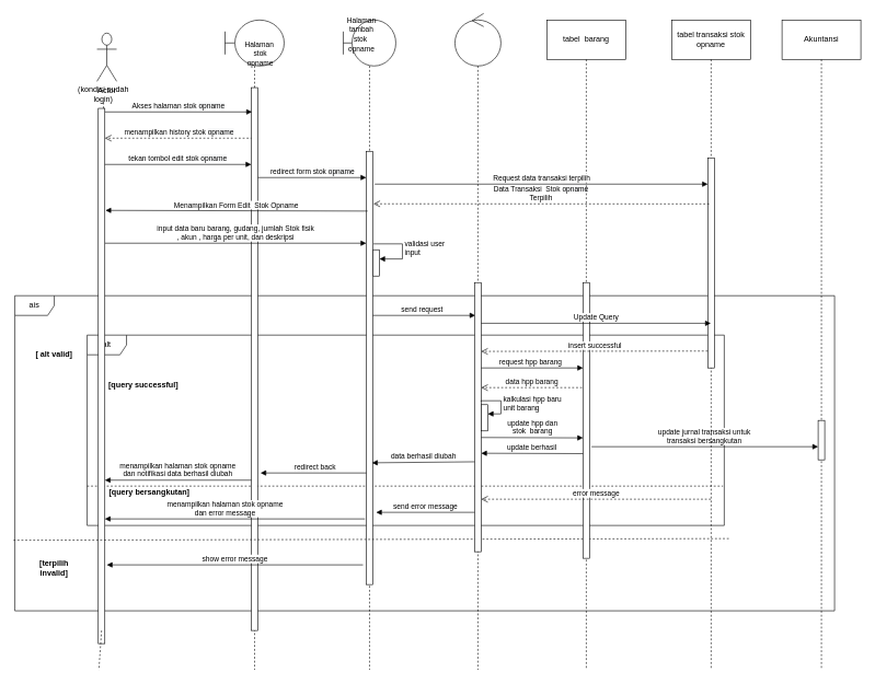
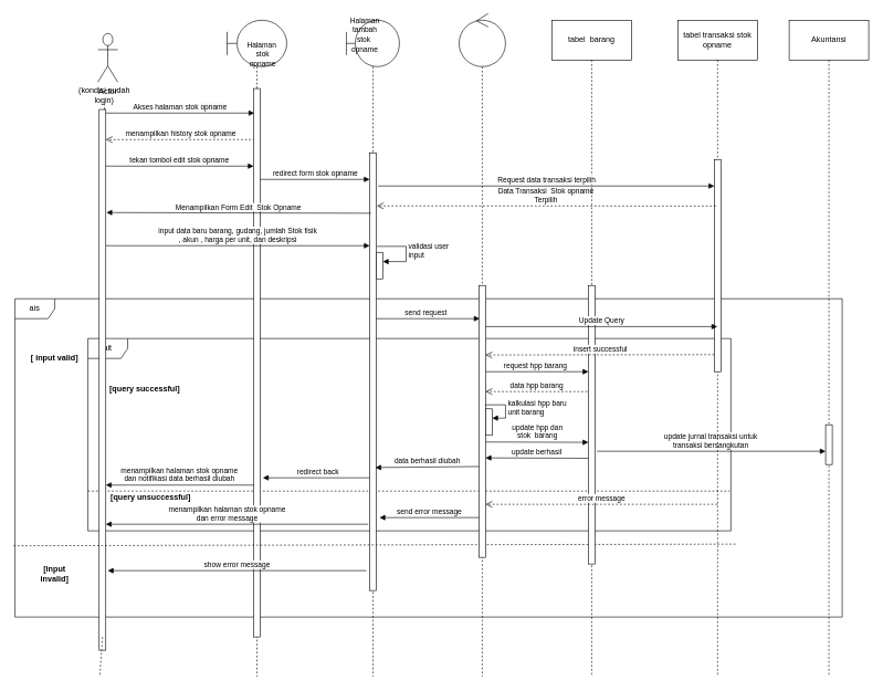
  <mxCell id="0" />
  <mxCell id="1" parent="0" />
  <mxCell id="2" value="ais" style="shape=umlFrame;whiteSpace=wrap;html=1;" parent="1" vertex="1"><mxGeometry x="22.08" y="450" width="1247.92" height="480" as="geometry" /></mxCell>
  <mxCell id="3" value="" style="group" parent="1" vertex="1" connectable="0"><mxGeometry x="132.08" y="510" width="970" height="289.999" as="geometry" /></mxCell>
  <mxCell id="4" value="alt" style="shape=umlFrame;whiteSpace=wrap;html=1;" parent="3" vertex="1"><mxGeometry width="970" height="289.999" as="geometry" /></mxCell>
  <mxCell id="5" value="" style="endArrow=none;dashed=1;html=1;exitX=0;exitY=0.749;exitDx=0;exitDy=0;exitPerimeter=0;entryX=0.998;entryY=0.749;entryDx=0;entryDy=0;entryPerimeter=0;" parent="3" edge="1"><mxGeometry width="50" height="50" relative="1" as="geometry"><mxPoint y="229.999" as="sourcePoint" /><mxPoint x="968.06" y="229.999" as="targetPoint" /></mxGeometry></mxCell>
  <mxCell id="6" value="&lt;b&gt;[query successful]&lt;/b&gt;" style="text;html=1;strokeColor=none;fillColor=none;align=center;verticalAlign=middle;whiteSpace=wrap;rounded=0;" parent="3" vertex="1"><mxGeometry x="29.998" y="49.997" width="112.464" height="51.428" as="geometry" /></mxCell>
- <mxCell id="7" value="&lt;b&gt;[query bersangkutan]&lt;/b&gt;" style="text;html=1;strokeColor=none;fillColor=none;align=center;verticalAlign=middle;whiteSpace=wrap;rounded=0;" parent="3" vertex="1"><mxGeometry x="20" y="220" width="150" height="40" as="geometry" /></mxCell>
+ <mxCell id="7" value="&lt;b&gt;[query unsuccessful]&lt;/b&gt;" style="text;html=1;strokeColor=none;fillColor=none;align=center;verticalAlign=middle;whiteSpace=wrap;rounded=0;" parent="3" vertex="1"><mxGeometry x="20" y="220" width="150" height="40" as="geometry" /></mxCell>
  <mxCell id="8" value="update jurnal transaksi untuk&amp;nbsp;&lt;br&gt;transaksi bersangkutan&amp;nbsp;" style="html=1;verticalAlign=bottom;endArrow=block;" parent="3" target="54" edge="1"><mxGeometry width="80" relative="1" as="geometry"><mxPoint x="767.92" y="170" as="sourcePoint" /><mxPoint x="847.92" y="170" as="targetPoint" /></mxGeometry></mxCell>
  <mxCell id="9" value="redirect back" style="html=1;verticalAlign=bottom;endArrow=block;entryX=1.4;entryY=0.527;entryDx=0;entryDy=0;entryPerimeter=0;" parent="1" edge="1"><mxGeometry width="80" relative="1" as="geometry"><mxPoint x="561.58" y="719.999" as="sourcePoint" /><mxPoint x="396.08" y="719.999" as="targetPoint" /></mxGeometry></mxCell>
  <mxCell id="10" value="menampilkan history stok&amp;nbsp;&lt;span style=&quot;white-space: normal ; background-color: rgb(248 , 249 , 250)&quot;&gt;opname&lt;/span&gt;" style="html=1;verticalAlign=bottom;endArrow=open;dashed=1;endSize=8;exitX=0.186;exitY=0.27;exitDx=0;exitDy=0;exitPerimeter=0;" parent="1" edge="1"><mxGeometry relative="1" as="geometry"><mxPoint x="383.94" y="210" as="sourcePoint" /><mxPoint x="159.08" y="210" as="targetPoint" /></mxGeometry></mxCell>
  <mxCell id="11" value="" style="shape=umlLifeline;participant=umlBoundary;perimeter=lifelinePerimeter;whiteSpace=wrap;html=1;container=1;collapsible=0;recursiveResize=0;verticalAlign=top;spacingTop=36;labelBackgroundColor=#ffffff;outlineConnect=0;size=70;" parent="1" vertex="1"><mxGeometry x="342.08" y="30" width="90" height="990" as="geometry" /></mxCell>
  <mxCell id="12" value="&lt;font style=&quot;font-size: 11px&quot;&gt;Halaman&amp;nbsp; stok opname&lt;/font&gt;" style="text;html=1;strokeColor=none;fillColor=none;align=center;verticalAlign=middle;whiteSpace=wrap;rounded=0;" parent="11" vertex="1"><mxGeometry x="34" y="41" width="40" height="20" as="geometry" /></mxCell>
  <mxCell id="13" value="" style="html=1;points=[];perimeter=orthogonalPerimeter;" parent="11" vertex="1"><mxGeometry x="40" y="103" width="10" height="827" as="geometry" /></mxCell>
  <mxCell id="14" value="" style="shape=umlLifeline;participant=umlBoundary;perimeter=lifelinePerimeter;whiteSpace=wrap;html=1;container=1;collapsible=0;recursiveResize=0;verticalAlign=top;spacingTop=36;labelBackgroundColor=#ffffff;outlineConnect=0;size=70;" parent="1" vertex="1"><mxGeometry x="522.08" y="30" width="80" height="990" as="geometry" /></mxCell>
  <mxCell id="15" value="validasi user &lt;br&gt;input" style="edgeStyle=orthogonalEdgeStyle;html=1;align=left;spacingLeft=2;endArrow=block;rounded=0;entryX=1;entryY=0.35;entryDx=0;entryDy=0;entryPerimeter=0;" parent="14" target="16" edge="1"><mxGeometry relative="1" as="geometry"><mxPoint x="46" y="341" as="sourcePoint" /><Array as="points"><mxPoint x="90" y="341" /><mxPoint x="90" y="364" /></Array></mxGeometry></mxCell>
  <mxCell id="16" value="" style="html=1;points=[];perimeter=orthogonalPerimeter;" parent="14" vertex="1"><mxGeometry x="45" y="350" width="10" height="40" as="geometry" /></mxCell>
  <mxCell id="17" value="" style="html=1;points=[];perimeter=orthogonalPerimeter;" parent="14" vertex="1"><mxGeometry x="35" y="200" width="10" height="660" as="geometry" /></mxCell>
  <mxCell id="18" value="&lt;font style=&quot;font-size: 11px&quot;&gt;Halaman tambah stok&amp;nbsp;&lt;br&gt;&lt;/font&gt;&lt;span style=&quot;font-size: 11px&quot;&gt;opname&lt;/span&gt;" style="text;html=1;strokeColor=none;fillColor=none;align=center;verticalAlign=middle;whiteSpace=wrap;rounded=0;" parent="14" vertex="1"><mxGeometry x="8" y="12" width="40" height="20" as="geometry" /></mxCell>
  <mxCell id="19" value="tabel transaksi stok opname" style="shape=umlLifeline;perimeter=lifelinePerimeter;whiteSpace=wrap;html=1;container=1;collapsible=0;recursiveResize=0;outlineConnect=0;size=60;" parent="1" vertex="1"><mxGeometry x="1022.08" y="30" width="120" height="990" as="geometry" /></mxCell>
  <mxCell id="20" value="" style="html=1;points=[];perimeter=orthogonalPerimeter;" parent="19" vertex="1"><mxGeometry x="55" y="210" width="10" height="320" as="geometry" /></mxCell>
  <mxCell id="21" value="Akses halaman stok&amp;nbsp;&lt;span style=&quot;white-space: normal ; background-color: rgb(248 , 249 , 250)&quot;&gt;opname&lt;/span&gt;" style="html=1;verticalAlign=bottom;endArrow=block;entryX=0.1;entryY=0.109;entryDx=0;entryDy=0;entryPerimeter=0;" parent="1" edge="1"><mxGeometry width="80" relative="1" as="geometry"><mxPoint x="159.08" y="170.003" as="sourcePoint" /><mxPoint x="383.08" y="170.003" as="targetPoint" /></mxGeometry></mxCell>
  <mxCell id="22" value="Data Transaksi&amp;nbsp; Stok&amp;nbsp;&lt;span style=&quot;white-space: normal ; background-color: rgb(248 , 249 , 250)&quot;&gt;opname&lt;/span&gt;&lt;br&gt;&amp;nbsp;Terpilih&amp;nbsp;" style="html=1;verticalAlign=bottom;endArrow=open;dashed=1;endSize=8;entryX=1.092;entryY=0.137;entryDx=0;entryDy=0;entryPerimeter=0;exitX=0.209;exitY=0.188;exitDx=0;exitDy=0;exitPerimeter=0;" parent="1" edge="1"><mxGeometry relative="1" as="geometry"><mxPoint x="1079.17" y="310.16" as="sourcePoint" /><mxPoint x="568" y="310" as="targetPoint" /></mxGeometry></mxCell>
  <mxCell id="23" value="input data baru barang, gudang, jumlah Stok fisik&lt;br&gt;, akun , harga per unit, dan deskripsi" style="html=1;verticalAlign=bottom;endArrow=block;" parent="1" edge="1"><mxGeometry width="80" relative="1" as="geometry"><mxPoint x="159.08" y="370" as="sourcePoint" /><mxPoint x="557.08" y="370" as="targetPoint" /></mxGeometry></mxCell>
  <mxCell id="24" value="redirect form stok&amp;nbsp;&lt;span style=&quot;white-space: normal ; background-color: rgb(248 , 249 , 250)&quot;&gt;opname&lt;/span&gt;" style="html=1;verticalAlign=bottom;endArrow=block;" parent="1" edge="1"><mxGeometry width="80" relative="1" as="geometry"><mxPoint x="392.08" y="270" as="sourcePoint" /><mxPoint x="557.08" y="270" as="targetPoint" /></mxGeometry></mxCell>
- <mxCell id="25" value="&lt;b&gt;[terpilih invalid]&lt;/b&gt;" style="text;html=1;strokeColor=none;fillColor=none;align=center;verticalAlign=middle;whiteSpace=wrap;rounded=0;" parent="1" vertex="1"><mxGeometry x="42.08" y="840" width="80" height="50" as="geometry" /></mxCell>
- <mxCell id="26" value="&lt;b&gt;[ alt valid]&lt;/b&gt;" style="text;html=1;strokeColor=none;fillColor=none;align=center;verticalAlign=middle;whiteSpace=wrap;rounded=0;" parent="1" vertex="1"><mxGeometry x="42.08" y="510" width="80" height="60" as="geometry" /></mxCell>
+ <mxCell id="25" value="&lt;b&gt;[input invalid]&lt;/b&gt;" style="text;html=1;strokeColor=none;fillColor=none;align=center;verticalAlign=middle;whiteSpace=wrap;rounded=0;" parent="1" vertex="1"><mxGeometry x="42.08" y="840" width="80" height="50" as="geometry" /></mxCell>
+ <mxCell id="26" value="&lt;b&gt;[ input valid]&lt;/b&gt;" style="text;html=1;strokeColor=none;fillColor=none;align=center;verticalAlign=middle;whiteSpace=wrap;rounded=0;" parent="1" vertex="1"><mxGeometry x="42.08" y="510" width="80" height="60" as="geometry" /></mxCell>
  <mxCell id="27" value="" style="group" parent="1" vertex="1" connectable="0"><mxGeometry x="112.08" y="30" width="90" height="950" as="geometry" /></mxCell>
  <mxCell id="28" value="Actor" style="shape=umlActor;verticalLabelPosition=bottom;labelBackgroundColor=#ffffff;verticalAlign=top;html=1;outlineConnect=0;" parent="27" vertex="1"><mxGeometry x="35" y="20" width="30" height="73.421" as="geometry" /></mxCell>
  <mxCell id="29" value="(kondisi sudah login)" style="text;html=1;strokeColor=none;fillColor=none;align=center;verticalAlign=middle;whiteSpace=wrap;rounded=0;" parent="27" vertex="1"><mxGeometry y="100.342" width="90" height="24.474" as="geometry" /></mxCell>
  <mxCell id="30" value="" style="html=1;points=[];perimeter=orthogonalPerimeter;" parent="27" vertex="1"><mxGeometry x="37" y="134.61" width="10" height="815.39" as="geometry" /></mxCell>
  <mxCell id="31" value="" style="endArrow=none;dashed=1;html=1;" parent="27" edge="1"><mxGeometry width="50" height="50" relative="1" as="geometry"><mxPoint x="42" y="930.0" as="sourcePoint" /><mxPoint x="37.92" y="990" as="targetPoint" /></mxGeometry></mxCell>
  <mxCell id="32" value="" style="endArrow=none;dashed=1;html=1;entryX=0.5;entryY=1;entryDx=0;entryDy=0;" parent="27" source="30" target="29" edge="1"><mxGeometry width="50" height="50" relative="1" as="geometry"><mxPoint x="270" y="1015.658" as="sourcePoint" /><mxPoint x="274" y="232.5" as="targetPoint" /></mxGeometry></mxCell>
  <mxCell id="33" value="" style="endArrow=none;dashed=1;html=1;entryX=0.998;entryY=0.806;entryDx=0;entryDy=0;entryPerimeter=0;exitX=-0.002;exitY=0.71;exitDx=0;exitDy=0;exitPerimeter=0;" parent="1" edge="1"><mxGeometry width="50" height="50" relative="1" as="geometry"><mxPoint x="20" y="822.48" as="sourcePoint" /><mxPoint x="1109.9" y="820" as="targetPoint" /></mxGeometry></mxCell>
  <mxCell id="34" value="request hpp barang" style="html=1;verticalAlign=bottom;endArrow=block;" parent="1" edge="1"><mxGeometry width="80" relative="1" as="geometry"><mxPoint x="726.58" y="560" as="sourcePoint" /><mxPoint x="887.08" y="560" as="targetPoint" /></mxGeometry></mxCell>
  <mxCell id="35" value="tabel&amp;nbsp; barang" style="shape=umlLifeline;perimeter=lifelinePerimeter;whiteSpace=wrap;html=1;container=1;collapsible=0;recursiveResize=0;outlineConnect=0;size=60;" parent="1" vertex="1"><mxGeometry x="832.08" y="30" width="120" height="990" as="geometry" /></mxCell>
  <mxCell id="36" value="" style="html=1;points=[];perimeter=orthogonalPerimeter;" parent="35" vertex="1"><mxGeometry x="55" y="400" width="10" height="420" as="geometry" /></mxCell>
  <mxCell id="37" value="send request&amp;nbsp;&amp;nbsp;" style="html=1;verticalAlign=bottom;endArrow=block;entryX=0.443;entryY=0.587;entryDx=0;entryDy=0;entryPerimeter=0;" parent="1" edge="1"><mxGeometry width="80" relative="1" as="geometry"><mxPoint x="567.08" y="480" as="sourcePoint" /><mxPoint x="723.09" y="480" as="targetPoint" /></mxGeometry></mxCell>
  <mxCell id="38" value="data hpp barang" style="html=1;verticalAlign=bottom;endArrow=open;dashed=1;endSize=8;exitX=-0.158;exitY=0.572;exitDx=0;exitDy=0;exitPerimeter=0;" parent="1" edge="1"><mxGeometry relative="1" as="geometry"><mxPoint x="885.5" y="590" as="sourcePoint" /><mxPoint x="732.08" y="590" as="targetPoint" /></mxGeometry></mxCell>
  <mxCell id="39" value="" style="shape=umlLifeline;participant=umlControl;perimeter=lifelinePerimeter;whiteSpace=wrap;html=1;container=1;collapsible=0;recursiveResize=0;verticalAlign=top;spacingTop=36;labelBackgroundColor=#ffffff;outlineConnect=0;size=80;" parent="1" vertex="1"><mxGeometry x="692.08" y="20" width="70" height="1000" as="geometry" /></mxCell>
  <mxCell id="40" value="" style="html=1;points=[];perimeter=orthogonalPerimeter;" parent="39" vertex="1"><mxGeometry x="30" y="410" width="10" height="410" as="geometry" /></mxCell>
  <mxCell id="41" value="" style="html=1;points=[];perimeter=orthogonalPerimeter;" parent="39" vertex="1"><mxGeometry x="40" y="596" width="10" height="40" as="geometry" /></mxCell>
  <mxCell id="42" value="update hpp dan &lt;br&gt;stok&amp;nbsp; barang" style="html=1;verticalAlign=bottom;endArrow=block;entryX=0;entryY=0.752;entryDx=0;entryDy=0;entryPerimeter=0;" parent="1" edge="1"><mxGeometry width="80" relative="1" as="geometry"><mxPoint x="732.08" y="666" as="sourcePoint" /><mxPoint x="887.08" y="666.56" as="targetPoint" /></mxGeometry></mxCell>
  <mxCell id="43" value="Update Query" style="html=1;verticalAlign=bottom;endArrow=block;" parent="1" edge="1"><mxGeometry width="80" relative="1" as="geometry"><mxPoint x="732.08" y="492" as="sourcePoint" /><mxPoint x="1081.58" y="492" as="targetPoint" /></mxGeometry></mxCell>
  <mxCell id="44" value="insert successful" style="html=1;verticalAlign=bottom;endArrow=open;dashed=1;endSize=8;exitX=-0.019;exitY=0.346;exitDx=0;exitDy=0;exitPerimeter=0;" parent="1" edge="1"><mxGeometry relative="1" as="geometry"><mxPoint x="1076.86" y="534.29" as="sourcePoint" /><mxPoint x="732.05" y="534.82" as="targetPoint" /></mxGeometry></mxCell>
  <mxCell id="45" value="kalkulasi hpp baru &lt;br&gt;unit barang" style="edgeStyle=orthogonalEdgeStyle;html=1;align=left;spacingLeft=2;endArrow=block;rounded=0;entryX=1.003;entryY=0.35;exitX=0.967;exitY=0.562;exitDx=0;exitDy=0;exitPerimeter=0;entryDx=0;entryDy=0;entryPerimeter=0;" parent="1" target="41" edge="1"><mxGeometry relative="1" as="geometry"><mxPoint x="731.75" y="611.08" as="sourcePoint" /><Array as="points"><mxPoint x="732.08" y="610" /><mxPoint x="762.08" y="610" /><mxPoint x="762.08" y="630" /></Array></mxGeometry></mxCell>
  <mxCell id="46" value="update berhasil" style="html=1;verticalAlign=bottom;endArrow=block;entryX=0;entryY=0.752;entryDx=0;entryDy=0;entryPerimeter=0;" parent="1" edge="1"><mxGeometry width="80" relative="1" as="geometry"><mxPoint x="887.05" y="690.56" as="sourcePoint" /><mxPoint x="732.05" y="690" as="targetPoint" /></mxGeometry></mxCell>
  <mxCell id="47" value="data berhasil diubah" style="html=1;verticalAlign=bottom;endArrow=block;entryX=0.874;entryY=0.719;entryDx=0;entryDy=0;entryPerimeter=0;" parent="1" target="17" edge="1"><mxGeometry width="80" relative="1" as="geometry"><mxPoint x="722.08" y="703" as="sourcePoint" /><mxPoint x="572.08" y="703" as="targetPoint" /></mxGeometry></mxCell>
  <mxCell id="48" value="menampilkan halaman stok opname&lt;br&gt;dan notifikasi data berhasil diubah" style="html=1;verticalAlign=bottom;endArrow=block;" parent="1" target="30" edge="1"><mxGeometry width="80" relative="1" as="geometry"><mxPoint x="382.08" y="731" as="sourcePoint" /><mxPoint x="222.08" y="730.663" as="targetPoint" /></mxGeometry></mxCell>
  <mxCell id="49" value="error message" style="html=1;verticalAlign=bottom;endArrow=open;dashed=1;endSize=8;" parent="1" source="19" edge="1"><mxGeometry relative="1" as="geometry"><mxPoint x="885.5" y="760" as="sourcePoint" /><mxPoint x="732.08" y="760" as="targetPoint" /></mxGeometry></mxCell>
  <mxCell id="50" value="send error message" style="html=1;verticalAlign=bottom;endArrow=block;entryX=0;entryY=0.752;entryDx=0;entryDy=0;entryPerimeter=0;" parent="1" edge="1"><mxGeometry width="80" relative="1" as="geometry"><mxPoint x="722.08" y="780" as="sourcePoint" /><mxPoint x="572.08" y="780" as="targetPoint" /></mxGeometry></mxCell>
  <mxCell id="51" value="show error message" style="html=1;verticalAlign=bottom;endArrow=block;" parent="1" edge="1"><mxGeometry width="80" relative="1" as="geometry"><mxPoint x="552.08" y="860" as="sourcePoint" /><mxPoint x="162.08" y="860" as="targetPoint" /></mxGeometry></mxCell>
  <mxCell id="52" value="menampilkan halaman stok opname&lt;br&gt;dan error message" style="html=1;verticalAlign=bottom;endArrow=block;" parent="1" target="30" edge="1"><mxGeometry x="0.076" width="80" relative="1" as="geometry"><mxPoint x="555.08" y="790" as="sourcePoint" /><mxPoint x="332.08" y="790" as="targetPoint" /><mxPoint as="offset" /></mxGeometry></mxCell>
  <mxCell id="53" value="Akuntansi" style="shape=umlLifeline;perimeter=lifelinePerimeter;whiteSpace=wrap;html=1;container=1;collapsible=0;recursiveResize=0;outlineConnect=0;size=60;" parent="1" vertex="1"><mxGeometry x="1190" y="30" width="120" height="990" as="geometry" /></mxCell>
  <mxCell id="54" value="" style="html=1;points=[];perimeter=orthogonalPerimeter;" parent="53" vertex="1"><mxGeometry x="55" y="610" width="10" height="60" as="geometry" /></mxCell>
  <mxCell id="55" value="tekan tombol edit stok&amp;nbsp;&lt;span style=&quot;white-space: normal ; background-color: rgb(248 , 249 , 250)&quot;&gt;opname&lt;/span&gt;" style="html=1;verticalAlign=bottom;endArrow=block;entryX=0;entryY=0.431;entryDx=0;entryDy=0;entryPerimeter=0;" parent="1" edge="1"><mxGeometry width="80" relative="1" as="geometry"><mxPoint x="159.08" y="250" as="sourcePoint" /><mxPoint x="382.08" y="250" as="targetPoint" /></mxGeometry></mxCell>
  <mxCell id="56" value="Request data transaksi terpilih" style="html=1;verticalAlign=bottom;endArrow=block;" parent="1" target="20" edge="1"><mxGeometry width="80" relative="1" as="geometry"><mxPoint x="570" y="280" as="sourcePoint" /><mxPoint x="1070" y="280" as="targetPoint" /></mxGeometry></mxCell>
  <mxCell id="57" value="Menampilkan Form Edit&amp;nbsp; Stok Opname" style="html=1;verticalAlign=bottom;endArrow=block;exitX=0.209;exitY=0.138;exitDx=0;exitDy=0;exitPerimeter=0;" parent="1" source="17" edge="1"><mxGeometry width="80" relative="1" as="geometry"><mxPoint x="548" y="320" as="sourcePoint" /><mxPoint x="160" y="320" as="targetPoint" /></mxGeometry></mxCell>
